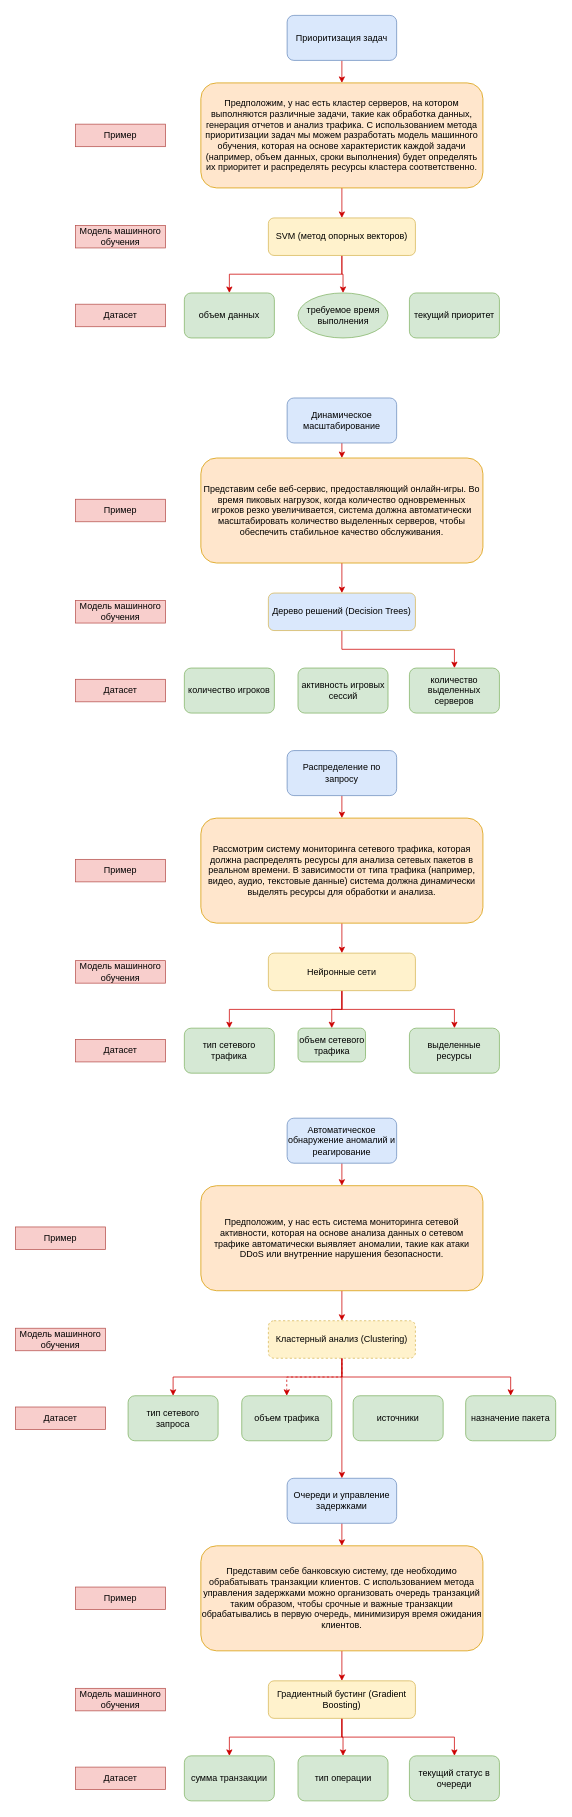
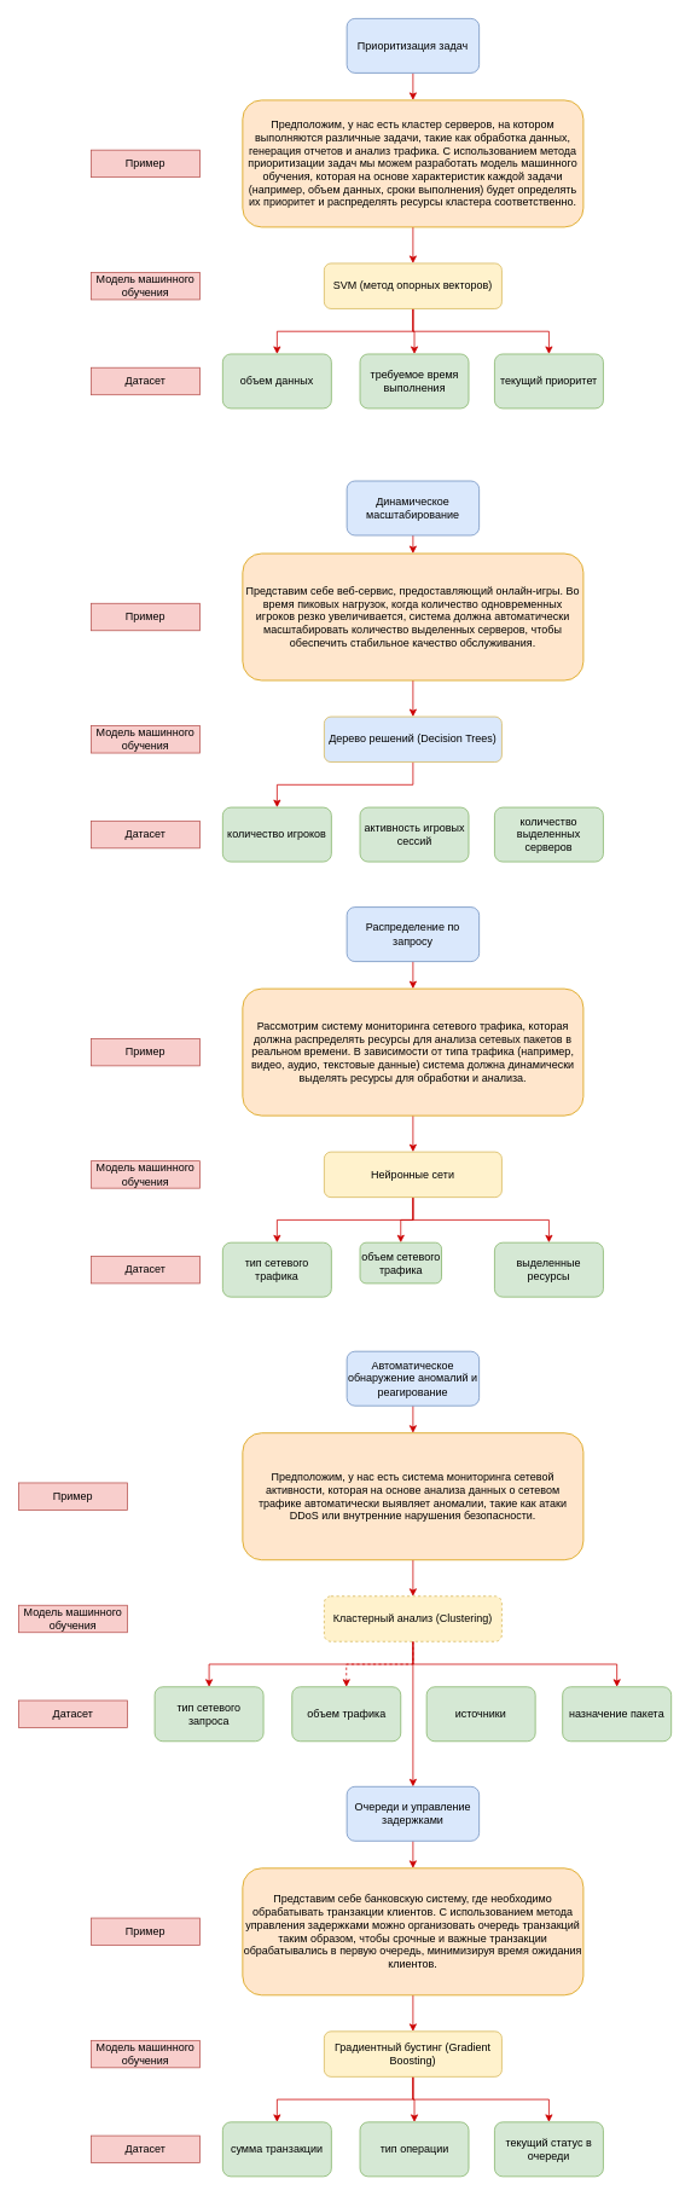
  <mxCell id="0" />
  <mxCell id="1" parent="0" />
  <mxCell id="2" style="edgeStyle=orthogonalEdgeStyle;rounded=0;orthogonalLoop=1;jettySize=auto;html=1;exitX=0.5;exitY=1;exitDx=0;exitDy=0;entryX=0.5;entryY=0;entryDx=0;entryDy=0;strokeColor=#CC0000;" edge="1" parent="1" source="3" target="5"><mxGeometry relative="1" as="geometry" /></mxCell>
  <mxCell id="3" value="Приоритизация задач" style="rounded=1;whiteSpace=wrap;html=1;fillColor=#dae8fc;strokeColor=#6c8ebf;" vertex="1" parent="1"><mxGeometry x="382" y="20" width="146" height="60" as="geometry" /></mxCell>
  <mxCell id="4" style="edgeStyle=orthogonalEdgeStyle;rounded=0;orthogonalLoop=1;jettySize=auto;html=1;exitX=0.5;exitY=1;exitDx=0;exitDy=0;entryX=0.5;entryY=0;entryDx=0;entryDy=0;strokeColor=#CC0000;" edge="1" parent="1" source="5" target="9"><mxGeometry relative="1" as="geometry" /></mxCell>
  <mxCell id="5" value="&lt;div&gt;Предположим, у нас есть кластер серверов, на котором выполняются различные задачи, такие как обработка данных, генерация отчетов и анализ трафика. С использованием метода приоритизации задач мы можем разработать модель машинного обучения, которая на основе характеристик каждой задачи (например, объем данных, сроки выполнения) будет определять их приоритет и распределять ресурсы кластера соответственно.&lt;/div&gt;" style="rounded=1;whiteSpace=wrap;html=1;fillColor=#ffe6cc;strokeColor=#d79b00;" vertex="1" parent="1"><mxGeometry x="267" y="110" width="376" height="140" as="geometry" /></mxCell>
  <mxCell id="6" style="edgeStyle=orthogonalEdgeStyle;rounded=0;orthogonalLoop=1;jettySize=auto;html=1;exitX=0.5;exitY=1;exitDx=0;exitDy=0;entryX=0.5;entryY=0;entryDx=0;entryDy=0;strokeColor=#CC0000;" edge="1" parent="1" source="9" target="10"><mxGeometry relative="1" as="geometry" /></mxCell>
  <mxCell id="7" style="edgeStyle=orthogonalEdgeStyle;rounded=0;orthogonalLoop=1;jettySize=auto;html=1;exitX=0.5;exitY=1;exitDx=0;exitDy=0;entryX=0.5;entryY=0;entryDx=0;entryDy=0;strokeColor=#CC0000;" edge="1" parent="1" source="9" target="11"><mxGeometry relative="1" as="geometry" /></mxCell>
+ <mxCell id="8" style="edgeStyle=orthogonalEdgeStyle;rounded=0;orthogonalLoop=1;jettySize=auto;html=1;exitX=0.5;exitY=1;exitDx=0;exitDy=0;entryX=0.5;entryY=0;entryDx=0;entryDy=0;strokeColor=#CC0000;" edge="1" parent="1" source="9" target="12"><mxGeometry relative="1" as="geometry" /></mxCell>
  <mxCell id="9" value="SVM (метод опорных векторов)" style="rounded=1;whiteSpace=wrap;html=1;fillColor=#fff2cc;strokeColor=#d6b656;" vertex="1" parent="1"><mxGeometry x="357" y="290" width="196" height="50" as="geometry" /></mxCell>
  <mxCell id="10" value="объем данных" style="rounded=1;whiteSpace=wrap;html=1;fillColor=#d5e8d4;strokeColor=#82b366;" vertex="1" parent="1"><mxGeometry x="245" y="390" width="120" height="60" as="geometry" /></mxCell>
- <mxCell id="11" value="требуемое время выполнения" style="ellipse;whiteSpace=wrap;html=1;fillColor=#d5e8d4;strokeColor=#82b366;" vertex="1" parent="1"><mxGeometry x="396.5" y="390" width="120" height="60" as="geometry" /></mxCell>
+ <mxCell id="11" value="требуемое время выполнения" style="rounded=1;whiteSpace=wrap;html=1;fillColor=#d5e8d4;strokeColor=#82b366;" vertex="1" parent="1"><mxGeometry x="396.5" y="390" width="120" height="60" as="geometry" /></mxCell>
  <mxCell id="12" value="текущий приоритет" style="rounded=1;whiteSpace=wrap;html=1;fillColor=#d5e8d4;strokeColor=#82b366;" vertex="1" parent="1"><mxGeometry x="545" y="390" width="120" height="60" as="geometry" /></mxCell>
  <mxCell id="13" value="Пример" style="rounded=0;whiteSpace=wrap;html=1;fillColor=#f8cecc;strokeColor=#b85450;" vertex="1" parent="1"><mxGeometry x="100" y="165" width="120" height="30" as="geometry" /></mxCell>
  <mxCell id="14" value="Модель машинного обучения" style="rounded=0;whiteSpace=wrap;html=1;fillColor=#f8cecc;strokeColor=#b85450;" vertex="1" parent="1"><mxGeometry x="100" y="300" width="120" height="30" as="geometry" /></mxCell>
  <mxCell id="15" value="Датасет" style="rounded=0;whiteSpace=wrap;html=1;fillColor=#f8cecc;strokeColor=#b85450;" vertex="1" parent="1"><mxGeometry x="100" y="405" width="120" height="30" as="geometry" /></mxCell>
  <mxCell id="16" style="edgeStyle=orthogonalEdgeStyle;rounded=0;orthogonalLoop=1;jettySize=auto;html=1;exitX=0.5;exitY=1;exitDx=0;exitDy=0;entryX=0.5;entryY=0;entryDx=0;entryDy=0;strokeColor=#CC0000;" edge="1" source="17" target="19" parent="1"><mxGeometry relative="1" as="geometry" /></mxCell>
  <mxCell id="17" value="Динамическое масштабирование" style="rounded=1;whiteSpace=wrap;html=1;fillColor=#dae8fc;strokeColor=#6c8ebf;" vertex="1" parent="1"><mxGeometry x="382" y="530" width="146" height="60" as="geometry" /></mxCell>
  <mxCell id="18" style="edgeStyle=orthogonalEdgeStyle;rounded=0;orthogonalLoop=1;jettySize=auto;html=1;exitX=0.5;exitY=1;exitDx=0;exitDy=0;entryX=0.5;entryY=0;entryDx=0;entryDy=0;strokeColor=#CC0000;" edge="1" source="19" target="22" parent="1"><mxGeometry relative="1" as="geometry" /></mxCell>
  <mxCell id="19" value="&lt;div&gt;Представим себе веб-сервис, предоставляющий онлайн-игры. Во время пиковых нагрузок, когда количество одновременных игроков резко увеличивается, система должна автоматически масштабировать количество выделенных серверов, чтобы обеспечить стабильное качество обслуживания.&lt;/div&gt;" style="rounded=1;whiteSpace=wrap;html=1;fillColor=#ffe6cc;strokeColor=#d79b00;" vertex="1" parent="1"><mxGeometry x="267" y="610" width="376" height="140" as="geometry" /></mxCell>
- <mxCell id="21" style="edgeStyle=orthogonalEdgeStyle;rounded=0;orthogonalLoop=1;jettySize=auto;html=1;exitX=0.5;exitY=1;exitDx=0;exitDy=0;entryX=0.5;entryY=0;entryDx=0;entryDy=0;strokeColor=#CC0000;" edge="1" source="22" target="25" parent="1"><mxGeometry relative="1" as="geometry" /></mxCell>
+ <mxCell id="20" style="edgeStyle=orthogonalEdgeStyle;rounded=0;orthogonalLoop=1;jettySize=auto;html=1;exitX=0.5;exitY=1;exitDx=0;exitDy=0;entryX=0.5;entryY=0;entryDx=0;entryDy=0;strokeColor=#CC0000;" edge="1" source="22" target="23" parent="1"><mxGeometry relative="1" as="geometry" /></mxCell>
  <mxCell id="22" value="Дерево решений (Decision Trees)" style="rounded=1;whiteSpace=wrap;html=1;fillColor=#dae8fc;strokeColor=#d6b656;" vertex="1" parent="1"><mxGeometry x="357" y="790" width="196" height="50" as="geometry" /></mxCell>
  <mxCell id="23" value="количество игроков" style="rounded=1;whiteSpace=wrap;html=1;fillColor=#d5e8d4;strokeColor=#82b366;" vertex="1" parent="1"><mxGeometry x="245" y="890" width="120" height="60" as="geometry" /></mxCell>
  <mxCell id="24" value="активность игровых сессий" style="rounded=1;whiteSpace=wrap;html=1;fillColor=#d5e8d4;strokeColor=#82b366;" vertex="1" parent="1"><mxGeometry x="396.5" y="890" width="120" height="60" as="geometry" /></mxCell>
  <mxCell id="25" value="количество выделенных серверов" style="rounded=1;whiteSpace=wrap;html=1;fillColor=#d5e8d4;strokeColor=#82b366;" vertex="1" parent="1"><mxGeometry x="545" y="890" width="120" height="60" as="geometry" /></mxCell>
  <mxCell id="26" value="Пример" style="rounded=0;whiteSpace=wrap;html=1;fillColor=#f8cecc;strokeColor=#b85450;" vertex="1" parent="1"><mxGeometry x="100" y="665" width="120" height="30" as="geometry" /></mxCell>
  <mxCell id="27" value="Модель машинного обучения" style="rounded=0;whiteSpace=wrap;html=1;fillColor=#f8cecc;strokeColor=#b85450;" vertex="1" parent="1"><mxGeometry x="100" y="800" width="120" height="30" as="geometry" /></mxCell>
  <mxCell id="28" value="Датасет" style="rounded=0;whiteSpace=wrap;html=1;fillColor=#f8cecc;strokeColor=#b85450;" vertex="1" parent="1"><mxGeometry x="100" y="905" width="120" height="30" as="geometry" /></mxCell>
  <mxCell id="29" style="edgeStyle=orthogonalEdgeStyle;rounded=0;orthogonalLoop=1;jettySize=auto;html=1;exitX=0.5;exitY=1;exitDx=0;exitDy=0;entryX=0.5;entryY=0;entryDx=0;entryDy=0;strokeColor=#CC0000;" edge="1" source="30" target="32" parent="1"><mxGeometry relative="1" as="geometry" /></mxCell>
  <mxCell id="30" value="Распределение по запросу" style="rounded=1;whiteSpace=wrap;html=1;fillColor=#dae8fc;strokeColor=#6c8ebf;" vertex="1" parent="1"><mxGeometry x="382" y="1000" width="146" height="60" as="geometry" /></mxCell>
  <mxCell id="31" style="edgeStyle=orthogonalEdgeStyle;rounded=0;orthogonalLoop=1;jettySize=auto;html=1;exitX=0.5;exitY=1;exitDx=0;exitDy=0;entryX=0.5;entryY=0;entryDx=0;entryDy=0;strokeColor=#CC0000;" edge="1" source="32" target="36" parent="1"><mxGeometry relative="1" as="geometry" /></mxCell>
  <mxCell id="32" value="&lt;div&gt;Рассмотрим систему мониторинга сетевого трафика, которая должна распределять ресурсы для анализа сетевых пакетов в реальном времени. В зависимости от типа трафика (например, видео, аудио, текстовые данные) система должна динамически выделять ресурсы для обработки и анализа.&lt;/div&gt;" style="rounded=1;whiteSpace=wrap;html=1;fillColor=#ffe6cc;strokeColor=#d79b00;" vertex="1" parent="1"><mxGeometry x="267" y="1090" width="376" height="140" as="geometry" /></mxCell>
  <mxCell id="33" style="edgeStyle=orthogonalEdgeStyle;rounded=0;orthogonalLoop=1;jettySize=auto;html=1;exitX=0.5;exitY=1;exitDx=0;exitDy=0;entryX=0.5;entryY=0;entryDx=0;entryDy=0;strokeColor=#CC0000;" edge="1" source="36" target="37" parent="1"><mxGeometry relative="1" as="geometry" /></mxCell>
  <mxCell id="34" style="edgeStyle=orthogonalEdgeStyle;rounded=0;orthogonalLoop=1;jettySize=auto;html=1;exitX=0.5;exitY=1;exitDx=0;exitDy=0;entryX=0.5;entryY=0;entryDx=0;entryDy=0;strokeColor=#CC0000;" edge="1" source="36" target="38" parent="1"><mxGeometry relative="1" as="geometry" /></mxCell>
  <mxCell id="35" style="edgeStyle=orthogonalEdgeStyle;rounded=0;orthogonalLoop=1;jettySize=auto;html=1;exitX=0.5;exitY=1;exitDx=0;exitDy=0;entryX=0.5;entryY=0;entryDx=0;entryDy=0;strokeColor=#CC0000;" edge="1" source="36" target="39" parent="1"><mxGeometry relative="1" as="geometry" /></mxCell>
  <mxCell id="36" value="Нейронные сети" style="rounded=1;whiteSpace=wrap;html=1;fillColor=#fff2cc;strokeColor=#d6b656;" vertex="1" parent="1"><mxGeometry x="357" y="1270" width="196" height="50" as="geometry" /></mxCell>
  <mxCell id="37" value="тип сетевого трафика" style="rounded=1;whiteSpace=wrap;html=1;fillColor=#d5e8d4;strokeColor=#82b366;" vertex="1" parent="1"><mxGeometry x="245" y="1370" width="120" height="60" as="geometry" /></mxCell>
  <mxCell id="38" value="объем сетевого трафика" style="rounded=1;whiteSpace=wrap;html=1;fillColor=#d5e8d4;strokeColor=#82b366;" vertex="1" parent="1"><mxGeometry x="396.5" y="1370" width="90" height="45" as="geometry" /></mxCell>
  <mxCell id="39" value="выделенные ресурсы" style="rounded=1;whiteSpace=wrap;html=1;fillColor=#d5e8d4;strokeColor=#82b366;" vertex="1" parent="1"><mxGeometry x="545" y="1370" width="120" height="60" as="geometry" /></mxCell>
  <mxCell id="40" value="Пример" style="rounded=0;whiteSpace=wrap;html=1;fillColor=#f8cecc;strokeColor=#b85450;" vertex="1" parent="1"><mxGeometry x="100" y="1145" width="120" height="30" as="geometry" /></mxCell>
  <mxCell id="41" value="Модель машинного обучения" style="rounded=0;whiteSpace=wrap;html=1;fillColor=#f8cecc;strokeColor=#b85450;" vertex="1" parent="1"><mxGeometry x="100" y="1280" width="120" height="30" as="geometry" /></mxCell>
  <mxCell id="42" value="Датасет" style="rounded=0;whiteSpace=wrap;html=1;fillColor=#f8cecc;strokeColor=#b85450;" vertex="1" parent="1"><mxGeometry x="100" y="1385" width="120" height="30" as="geometry" /></mxCell>
  <mxCell id="43" style="edgeStyle=orthogonalEdgeStyle;rounded=0;orthogonalLoop=1;jettySize=auto;html=1;exitX=0.5;exitY=1;exitDx=0;exitDy=0;entryX=0.5;entryY=0;entryDx=0;entryDy=0;strokeColor=#CC0000;" edge="1" source="44" target="46" parent="1"><mxGeometry relative="1" as="geometry" /></mxCell>
  <mxCell id="44" value="Автоматическое обнаружение аномалий и реагирование" style="rounded=1;whiteSpace=wrap;html=1;fillColor=#dae8fc;strokeColor=#6c8ebf;" vertex="1" parent="1"><mxGeometry x="382" y="1490" width="146" height="60" as="geometry" /></mxCell>
  <mxCell id="45" style="edgeStyle=orthogonalEdgeStyle;rounded=0;orthogonalLoop=1;jettySize=auto;html=1;exitX=0.5;exitY=1;exitDx=0;exitDy=0;entryX=0.5;entryY=0;entryDx=0;entryDy=0;strokeColor=#CC0000;" edge="1" source="46" target="50" parent="1"><mxGeometry relative="1" as="geometry" /></mxCell>
  <mxCell id="46" value="&lt;div&gt;Предположим, у нас есть система мониторинга сетевой активности, которая на основе анализа данных о сетевом трафике автоматически выявляет аномалии, такие как атаки DDoS или внутренние нарушения безопасности.&lt;/div&gt;" style="rounded=1;whiteSpace=wrap;html=1;fillColor=#ffe6cc;strokeColor=#d79b00;" vertex="1" parent="1"><mxGeometry x="267" y="1580" width="376" height="140" as="geometry" /></mxCell>
  <mxCell id="47" style="edgeStyle=orthogonalEdgeStyle;rounded=0;orthogonalLoop=1;jettySize=auto;html=1;exitX=0.5;exitY=1;exitDx=0;exitDy=0;entryX=0.5;entryY=0;entryDx=0;entryDy=0;strokeColor=#CC0000;" edge="1" source="50" target="51" parent="1"><mxGeometry relative="1" as="geometry" /></mxCell>
  <mxCell id="48" style="edgeStyle=orthogonalEdgeStyle;rounded=0;orthogonalLoop=1;jettySize=auto;html=1;exitX=0.5;exitY=1;exitDx=0;exitDy=0;entryX=0.5;entryY=0;entryDx=0;entryDy=0;strokeColor=#CC0000;dashed=1;" edge="1" source="50" target="52" parent="1"><mxGeometry relative="1" as="geometry" /></mxCell>
  <mxCell id="49" style="edgeStyle=orthogonalEdgeStyle;rounded=0;orthogonalLoop=1;jettySize=auto;html=1;exitX=0.5;exitY=1;exitDx=0;exitDy=0;strokeColor=#CC0000;" edge="1" source="50" target="60" parent="1"><mxGeometry relative="1" as="geometry" /></mxCell>
  <mxCell id="50" value="Кластерный анализ (Clustering)" style="rounded=1;whiteSpace=wrap;html=1;fillColor=#fff2cc;strokeColor=#d6b656;dashed=1;" vertex="1" parent="1"><mxGeometry x="357" y="1760" width="196" height="50" as="geometry" /></mxCell>
  <mxCell id="51" value="тип сетевого запроса" style="rounded=1;whiteSpace=wrap;html=1;fillColor=#d5e8d4;strokeColor=#82b366;" vertex="1" parent="1"><mxGeometry x="170" y="1860" width="120" height="60" as="geometry" /></mxCell>
  <mxCell id="52" value="объем трафика" style="rounded=1;whiteSpace=wrap;html=1;fillColor=#d5e8d4;strokeColor=#82b366;" vertex="1" parent="1"><mxGeometry x="321.5" y="1860" width="120" height="60" as="geometry" /></mxCell>
  <mxCell id="53" value="источники" style="rounded=1;whiteSpace=wrap;html=1;fillColor=#d5e8d4;strokeColor=#82b366;" vertex="1" parent="1"><mxGeometry x="470" y="1860" width="120" height="60" as="geometry" /></mxCell>
  <mxCell id="54" value="Пример" style="rounded=0;whiteSpace=wrap;html=1;fillColor=#f8cecc;strokeColor=#b85450;" vertex="1" parent="1"><mxGeometry x="20" y="1635" width="120" height="30" as="geometry" /></mxCell>
  <mxCell id="55" value="Модель машинного обучения" style="rounded=0;whiteSpace=wrap;html=1;fillColor=#f8cecc;strokeColor=#b85450;" vertex="1" parent="1"><mxGeometry x="20" y="1770" width="120" height="30" as="geometry" /></mxCell>
  <mxCell id="56" value="Датасет" style="rounded=0;whiteSpace=wrap;html=1;fillColor=#f8cecc;strokeColor=#b85450;" vertex="1" parent="1"><mxGeometry x="20" y="1875" width="120" height="30" as="geometry" /></mxCell>
  <mxCell id="57" value="назначение пакета" style="rounded=1;whiteSpace=wrap;html=1;fillColor=#d5e8d4;strokeColor=#82b366;" vertex="1" parent="1"><mxGeometry x="620" y="1860" width="120" height="60" as="geometry" /></mxCell>
  <mxCell id="58" style="edgeStyle=orthogonalEdgeStyle;rounded=0;orthogonalLoop=1;jettySize=auto;html=1;exitX=0.5;exitY=1;exitDx=0;exitDy=0;entryX=0.5;entryY=0;entryDx=0;entryDy=0;strokeColor=#CC0000;" edge="1" parent="1" source="50" target="57"><mxGeometry relative="1" as="geometry"><mxPoint x="620" y="1790" as="sourcePoint" /><mxPoint x="695" y="1840" as="targetPoint" /></mxGeometry></mxCell>
  <mxCell id="59" style="edgeStyle=orthogonalEdgeStyle;rounded=0;orthogonalLoop=1;jettySize=auto;html=1;exitX=0.5;exitY=1;exitDx=0;exitDy=0;entryX=0.5;entryY=0;entryDx=0;entryDy=0;strokeColor=#CC0000;" edge="1" source="60" target="62" parent="1"><mxGeometry relative="1" as="geometry" /></mxCell>
  <mxCell id="60" value="Очереди и управление задержками" style="rounded=1;whiteSpace=wrap;html=1;fillColor=#dae8fc;strokeColor=#6c8ebf;" vertex="1" parent="1"><mxGeometry x="382" y="1970" width="146" height="60" as="geometry" /></mxCell>
  <mxCell id="61" style="edgeStyle=orthogonalEdgeStyle;rounded=0;orthogonalLoop=1;jettySize=auto;html=1;exitX=0.5;exitY=1;exitDx=0;exitDy=0;entryX=0.5;entryY=0;entryDx=0;entryDy=0;strokeColor=#CC0000;" edge="1" source="62" target="66" parent="1"><mxGeometry relative="1" as="geometry" /></mxCell>
  <mxCell id="62" value="&lt;div&gt;Представим себе банковскую систему, где необходимо обрабатывать транзакции клиентов. С использованием метода управления задержками можно организовать очередь транзакций таким образом, чтобы срочные и важные транзакции обрабатывались в первую очередь, минимизируя время ожидания клиентов.&lt;/div&gt;" style="rounded=1;whiteSpace=wrap;html=1;fillColor=#ffe6cc;strokeColor=#d79b00;" vertex="1" parent="1"><mxGeometry x="267" y="2060" width="376" height="140" as="geometry" /></mxCell>
  <mxCell id="63" style="edgeStyle=orthogonalEdgeStyle;rounded=0;orthogonalLoop=1;jettySize=auto;html=1;exitX=0.5;exitY=1;exitDx=0;exitDy=0;entryX=0.5;entryY=0;entryDx=0;entryDy=0;strokeColor=#CC0000;" edge="1" source="66" target="67" parent="1"><mxGeometry relative="1" as="geometry" /></mxCell>
  <mxCell id="64" style="edgeStyle=orthogonalEdgeStyle;rounded=0;orthogonalLoop=1;jettySize=auto;html=1;exitX=0.5;exitY=1;exitDx=0;exitDy=0;entryX=0.5;entryY=0;entryDx=0;entryDy=0;strokeColor=#CC0000;" edge="1" source="66" target="68" parent="1"><mxGeometry relative="1" as="geometry" /></mxCell>
  <mxCell id="65" style="edgeStyle=orthogonalEdgeStyle;rounded=0;orthogonalLoop=1;jettySize=auto;html=1;exitX=0.5;exitY=1;exitDx=0;exitDy=0;entryX=0.5;entryY=0;entryDx=0;entryDy=0;strokeColor=#CC0000;" edge="1" source="66" target="69" parent="1"><mxGeometry relative="1" as="geometry" /></mxCell>
  <mxCell id="66" value="Градиентный бустинг (Gradient Boosting)" style="rounded=1;whiteSpace=wrap;html=1;fillColor=#fff2cc;strokeColor=#d6b656;" vertex="1" parent="1"><mxGeometry x="357" y="2240" width="196" height="50" as="geometry" /></mxCell>
  <mxCell id="67" value="сумма транзакции" style="rounded=1;whiteSpace=wrap;html=1;fillColor=#d5e8d4;strokeColor=#82b366;" vertex="1" parent="1"><mxGeometry x="245" y="2340" width="120" height="60" as="geometry" /></mxCell>
  <mxCell id="68" value="тип операции" style="rounded=1;whiteSpace=wrap;html=1;fillColor=#d5e8d4;strokeColor=#82b366;" vertex="1" parent="1"><mxGeometry x="396.5" y="2340" width="120" height="60" as="geometry" /></mxCell>
  <mxCell id="69" value="текущий статус в очереди" style="rounded=1;whiteSpace=wrap;html=1;fillColor=#d5e8d4;strokeColor=#82b366;" vertex="1" parent="1"><mxGeometry x="545" y="2340" width="120" height="60" as="geometry" /></mxCell>
  <mxCell id="70" value="Пример" style="rounded=0;whiteSpace=wrap;html=1;fillColor=#f8cecc;strokeColor=#b85450;" vertex="1" parent="1"><mxGeometry x="100" y="2115" width="120" height="30" as="geometry" /></mxCell>
  <mxCell id="71" value="Модель машинного обучения" style="rounded=0;whiteSpace=wrap;html=1;fillColor=#f8cecc;strokeColor=#b85450;" vertex="1" parent="1"><mxGeometry x="100" y="2250" width="120" height="30" as="geometry" /></mxCell>
  <mxCell id="72" value="Датасет" style="rounded=0;whiteSpace=wrap;html=1;fillColor=#f8cecc;strokeColor=#b85450;" vertex="1" parent="1"><mxGeometry x="100" y="2355" width="120" height="30" as="geometry" /></mxCell>
